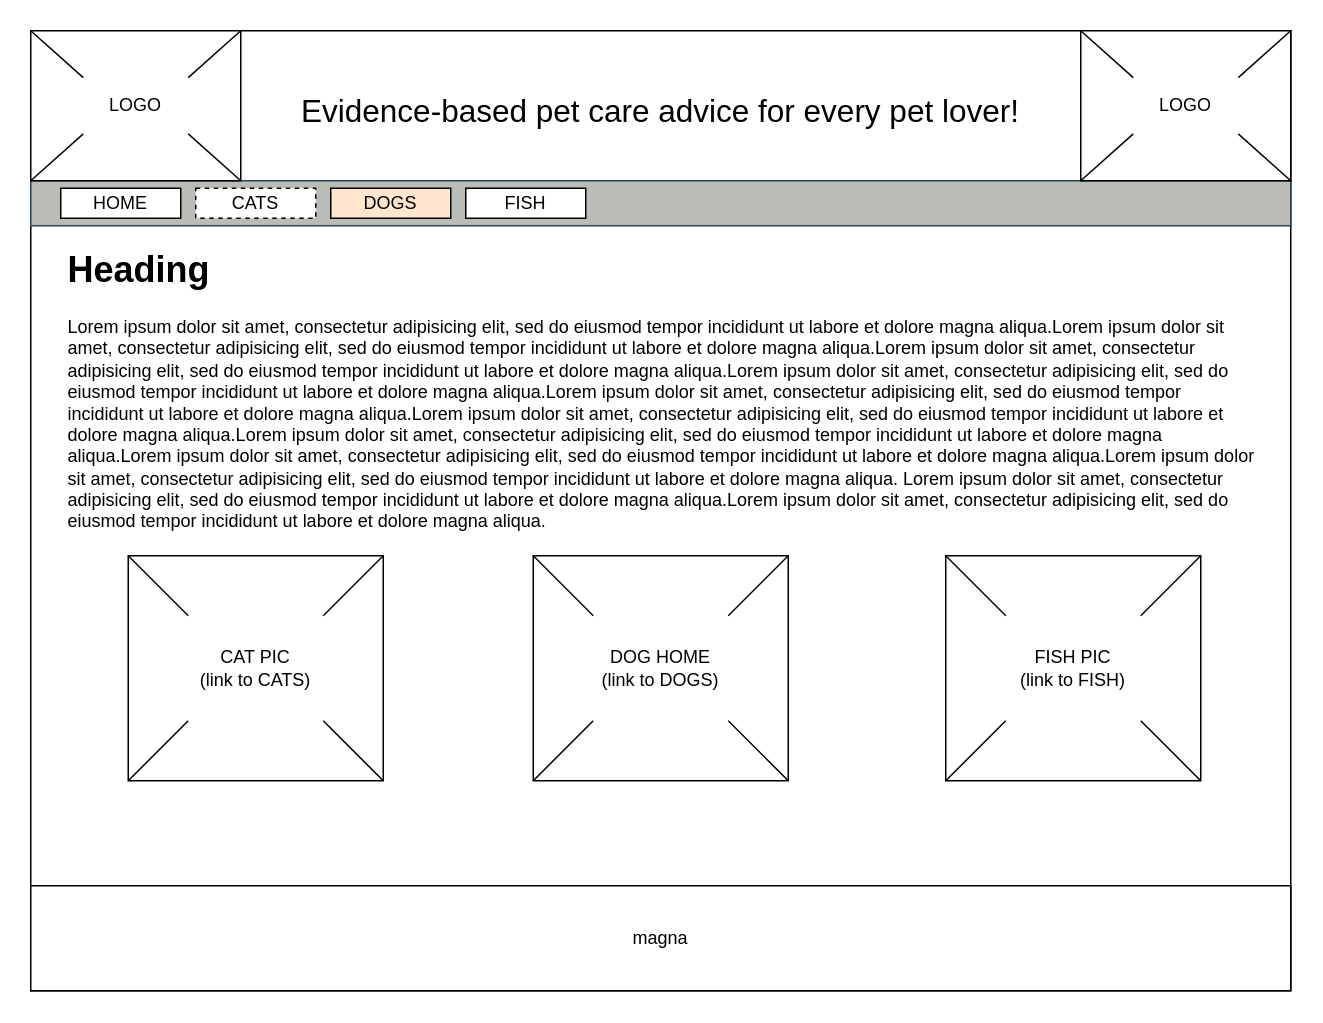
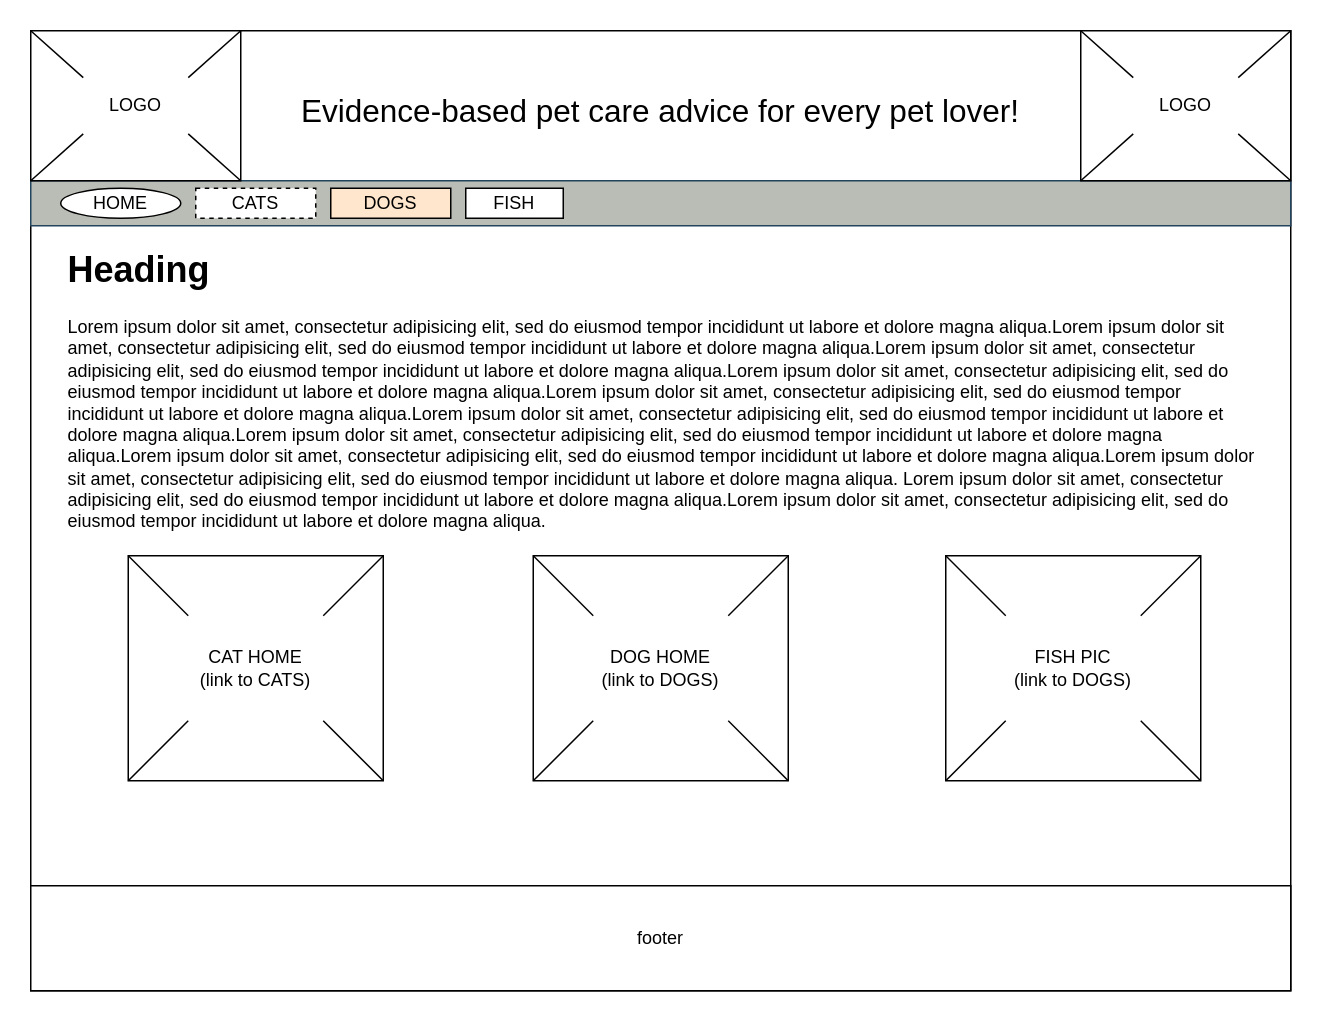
  <mxCell id="0" />
  <mxCell id="1" parent="0" />
  <mxCell id="2" value="" style="rounded=0;whiteSpace=wrap;html=1;" vertex="1" parent="1"><mxGeometry width="840" height="640" as="geometry" x="20" y="20" /></mxCell>
  <mxCell id="3" value="&lt;font style=&quot;font-size: 21px;&quot;&gt;Evidence-based pet care advice for every pet lover!&lt;/font&gt;" style="text;html=1;align=center;verticalAlign=middle;whiteSpace=wrap;rounded=0;" vertex="1" parent="1"><mxGeometry x="170" y="45" width="540" height="55" as="geometry" /></mxCell>
  <mxCell id="4" value="" style="rounded=0;whiteSpace=wrap;html=1;fillColor=#babdb6;strokeColor=#23445d;" vertex="1" parent="1"><mxGeometry y="120" width="840" height="30" as="geometry" x="20" /></mxCell>
- <mxCell id="5" value="HOME" style="rounded=0;whiteSpace=wrap;html=1;" vertex="1" parent="1"><mxGeometry x="40" y="125" width="80" height="20" as="geometry" /></mxCell>
+ <mxCell id="5" value="HOME" style="ellipse;whiteSpace=wrap;html=1;" vertex="1" parent="1"><mxGeometry x="40" y="125" width="80" height="20" as="geometry" /></mxCell>
  <mxCell id="6" value="CATS" style="rounded=0;whiteSpace=wrap;html=1;dashed=1;" vertex="1" parent="1"><mxGeometry x="130" y="125" width="80" height="20" as="geometry" /></mxCell>
  <mxCell id="7" value="DOGS" style="rounded=0;whiteSpace=wrap;html=1;fillColor=#ffe6cc;" vertex="1" parent="1"><mxGeometry x="220" y="125" width="80" height="20" as="geometry" /></mxCell>
- <mxCell id="8" value="FISH" style="rounded=0;whiteSpace=wrap;html=1;" vertex="1" parent="1"><mxGeometry x="310" y="125" width="80" height="20" as="geometry" /></mxCell>
+ <mxCell id="8" value="FISH" style="rounded=0;whiteSpace=wrap;html=1;" vertex="1" parent="1"><mxGeometry x="310" y="125" width="65" height="20" as="geometry" /></mxCell>
  <mxCell id="9" value="&lt;h1&gt;Heading&lt;/h1&gt;&lt;p&gt;Lorem ipsum dolor sit amet, consectetur adipisicing elit, sed do eiusmod tempor incididunt ut labore et dolore magna aliqua.Lorem ipsum dolor sit amet, consectetur adipisicing elit, sed do eiusmod tempor incididunt ut labore et dolore magna aliqua.Lorem ipsum dolor sit amet, consectetur adipisicing elit, sed do eiusmod tempor incididunt ut labore et dolore magna aliqua.Lorem ipsum dolor sit amet, consectetur adipisicing elit, sed do eiusmod tempor incididunt ut labore et dolore magna aliqua.Lorem ipsum dolor sit amet, consectetur adipisicing elit, sed do eiusmod tempor incididunt ut labore et dolore magna aliqua.Lorem ipsum dolor sit amet, consectetur adipisicing elit, sed do eiusmod tempor incididunt ut labore et dolore magna aliqua.Lorem ipsum dolor sit amet, consectetur adipisicing elit, sed do eiusmod tempor incididunt ut labore et dolore magna aliqua.Lorem ipsum dolor sit amet, consectetur adipisicing elit, sed do eiusmod tempor incididunt ut labore et dolore magna aliqua.Lorem ipsum dolor sit amet, consectetur adipisicing elit, sed do eiusmod tempor incididunt ut labore et dolore magna aliqua. Lorem ipsum dolor sit amet, consectetur adipisicing elit, sed do eiusmod tempor incididunt ut labore et dolore magna aliqua.Lorem ipsum dolor sit amet, consectetur adipisicing elit, sed do eiusmod tempor incididunt ut labore et dolore magna aliqua.&lt;/p&gt;" style="text;html=1;spacing=5;spacingTop=-20;whiteSpace=wrap;overflow=hidden;rounded=0;" vertex="1" parent="1"><mxGeometry x="40" y="160" width="800" height="200" as="geometry" /></mxCell>
  <mxCell id="10" value="" style="group" vertex="1" connectable="0" parent="1"><mxGeometry x="630" y="370" width="170" height="150" as="geometry" /></mxCell>
  <mxCell id="11" value="" style="rounded=0;whiteSpace=wrap;html=1;" vertex="1" parent="10"><mxGeometry width="170" height="150" as="geometry" /></mxCell>
  <mxCell id="12" value="" style="endArrow=none;html=1;rounded=0;exitX=0;exitY=1;exitDx=0;exitDy=0;entryX=0;entryY=1;entryDx=0;entryDy=0;" edge="1" parent="10" source="11" target="14"><mxGeometry width="50" height="50" relative="1" as="geometry"><mxPoint x="390" y="380" as="sourcePoint" /><mxPoint x="440" y="330" as="targetPoint" /></mxGeometry></mxCell>
  <mxCell id="13" value="" style="endArrow=none;html=1;rounded=0;exitX=1;exitY=1;exitDx=0;exitDy=0;entryX=1;entryY=1;entryDx=0;entryDy=0;" edge="1" parent="10" source="14" target="11"><mxGeometry width="50" height="50" relative="1" as="geometry"><mxPoint x="390" y="380" as="sourcePoint" /><mxPoint x="440" y="330" as="targetPoint" /></mxGeometry></mxCell>
- <mxCell id="14" value="&lt;div&gt;FISH PIC&lt;/div&gt;&lt;div&gt;(link to FISH)&lt;br&gt;&lt;/div&gt;" style="text;html=1;align=center;verticalAlign=middle;whiteSpace=wrap;rounded=0;" vertex="1" parent="10"><mxGeometry x="40" y="40" width="90" height="70" as="geometry" /></mxCell>
+ <mxCell id="14" value="&lt;div&gt;FISH PIC&lt;/div&gt;&lt;div&gt;(link to DOGS)&lt;br&gt;&lt;/div&gt;" style="text;html=1;align=center;verticalAlign=middle;whiteSpace=wrap;rounded=0;" vertex="1" parent="10"><mxGeometry x="40" y="40" width="90" height="70" as="geometry" /></mxCell>
  <mxCell id="15" value="" style="endArrow=none;html=1;rounded=0;entryX=1;entryY=0;entryDx=0;entryDy=0;exitX=1;exitY=0;exitDx=0;exitDy=0;" edge="1" parent="10" source="14" target="11"><mxGeometry width="50" height="50" relative="1" as="geometry"><mxPoint x="-110" y="90" as="sourcePoint" /><mxPoint x="-60" y="40" as="targetPoint" /></mxGeometry></mxCell>
  <mxCell id="16" value="" style="endArrow=none;html=1;rounded=0;entryX=0;entryY=0;entryDx=0;entryDy=0;exitX=0;exitY=0;exitDx=0;exitDy=0;" edge="1" parent="10" source="14" target="11"><mxGeometry width="50" height="50" relative="1" as="geometry"><mxPoint x="-100" y="70" as="sourcePoint" /><mxPoint x="-50" y="20" as="targetPoint" /></mxGeometry></mxCell>
  <mxCell id="17" value="" style="group" vertex="1" connectable="0" parent="1"><mxGeometry x="355" y="370" width="170" height="150" as="geometry" /></mxCell>
  <mxCell id="18" value="" style="rounded=0;whiteSpace=wrap;html=1;" vertex="1" parent="17"><mxGeometry width="170" height="150" as="geometry" /></mxCell>
  <mxCell id="19" value="" style="endArrow=none;html=1;rounded=0;exitX=0;exitY=1;exitDx=0;exitDy=0;entryX=0;entryY=1;entryDx=0;entryDy=0;" edge="1" parent="17" source="18" target="21"><mxGeometry width="50" height="50" relative="1" as="geometry"><mxPoint x="390" y="380" as="sourcePoint" /><mxPoint x="440" y="330" as="targetPoint" /></mxGeometry></mxCell>
  <mxCell id="20" value="" style="endArrow=none;html=1;rounded=0;exitX=1;exitY=1;exitDx=0;exitDy=0;entryX=1;entryY=1;entryDx=0;entryDy=0;" edge="1" parent="17" source="21" target="18"><mxGeometry width="50" height="50" relative="1" as="geometry"><mxPoint x="390" y="380" as="sourcePoint" /><mxPoint x="440" y="330" as="targetPoint" /></mxGeometry></mxCell>
  <mxCell id="21" value="&lt;div&gt;DOG HOME&lt;/div&gt;&lt;div&gt;(link to DOGS)&lt;br&gt;&lt;/div&gt;" style="text;html=1;align=center;verticalAlign=middle;whiteSpace=wrap;rounded=0;" vertex="1" parent="17"><mxGeometry x="40" y="40" width="90" height="70" as="geometry" /></mxCell>
  <mxCell id="22" value="" style="endArrow=none;html=1;rounded=0;entryX=1;entryY=0;entryDx=0;entryDy=0;exitX=1;exitY=0;exitDx=0;exitDy=0;" edge="1" parent="17" source="21" target="18"><mxGeometry width="50" height="50" relative="1" as="geometry"><mxPoint x="-110" y="90" as="sourcePoint" /><mxPoint x="-60" y="40" as="targetPoint" /></mxGeometry></mxCell>
  <mxCell id="23" value="" style="endArrow=none;html=1;rounded=0;entryX=0;entryY=0;entryDx=0;entryDy=0;exitX=0;exitY=0;exitDx=0;exitDy=0;" edge="1" parent="17" source="21" target="18"><mxGeometry width="50" height="50" relative="1" as="geometry"><mxPoint x="-100" y="70" as="sourcePoint" /><mxPoint x="-50" y="20" as="targetPoint" /></mxGeometry></mxCell>
  <mxCell id="24" value="" style="group" vertex="1" connectable="0" parent="1"><mxGeometry x="85" y="370" width="170" height="150" as="geometry" /></mxCell>
  <mxCell id="25" value="" style="rounded=0;whiteSpace=wrap;html=1;" vertex="1" parent="24"><mxGeometry width="170" height="150" as="geometry" /></mxCell>
  <mxCell id="26" value="" style="endArrow=none;html=1;rounded=0;exitX=0;exitY=1;exitDx=0;exitDy=0;entryX=0;entryY=1;entryDx=0;entryDy=0;" edge="1" parent="24" source="25" target="28"><mxGeometry width="50" height="50" relative="1" as="geometry"><mxPoint x="390" y="380" as="sourcePoint" /><mxPoint x="440" y="330" as="targetPoint" /></mxGeometry></mxCell>
  <mxCell id="27" value="" style="endArrow=none;html=1;rounded=0;exitX=1;exitY=1;exitDx=0;exitDy=0;entryX=1;entryY=1;entryDx=0;entryDy=0;" edge="1" parent="24" source="28" target="25"><mxGeometry width="50" height="50" relative="1" as="geometry"><mxPoint x="390" y="380" as="sourcePoint" /><mxPoint x="440" y="330" as="targetPoint" /></mxGeometry></mxCell>
- <mxCell id="28" value="&lt;div&gt;CAT PIC&lt;/div&gt;&lt;div&gt;(link to CATS)&lt;br&gt;&lt;/div&gt;" style="text;html=1;align=center;verticalAlign=middle;whiteSpace=wrap;rounded=0;" vertex="1" parent="24"><mxGeometry x="40" y="40" width="90" height="70" as="geometry" /></mxCell>
+ <mxCell id="28" value="&lt;div&gt;CAT HOME&lt;/div&gt;&lt;div&gt;(link to CATS)&lt;br&gt;&lt;/div&gt;" style="text;html=1;align=center;verticalAlign=middle;whiteSpace=wrap;rounded=0;" vertex="1" parent="24"><mxGeometry x="40" y="40" width="90" height="70" as="geometry" /></mxCell>
  <mxCell id="29" value="" style="endArrow=none;html=1;rounded=0;entryX=1;entryY=0;entryDx=0;entryDy=0;exitX=1;exitY=0;exitDx=0;exitDy=0;" edge="1" parent="24" source="28" target="25"><mxGeometry width="50" height="50" relative="1" as="geometry"><mxPoint x="-110" y="90" as="sourcePoint" /><mxPoint x="-60" y="40" as="targetPoint" /></mxGeometry></mxCell>
  <mxCell id="30" value="" style="endArrow=none;html=1;rounded=0;entryX=0;entryY=0;entryDx=0;entryDy=0;exitX=0;exitY=0;exitDx=0;exitDy=0;" edge="1" parent="24" source="28" target="25"><mxGeometry width="50" height="50" relative="1" as="geometry"><mxPoint x="-100" y="70" as="sourcePoint" /><mxPoint x="-50" y="20" as="targetPoint" /></mxGeometry></mxCell>
- <mxCell id="31" value="magna" style="rounded=0;whiteSpace=wrap;html=1;" vertex="1" parent="1"><mxGeometry y="590" width="840" height="70" as="geometry" x="20" /></mxCell>
+ <mxCell id="31" value="footer" style="rounded=0;whiteSpace=wrap;html=1;" vertex="1" parent="1"><mxGeometry y="590" width="840" height="70" as="geometry" x="20" /></mxCell>
  <mxCell id="32" value="" style="group" vertex="1" connectable="0" parent="1"><mxGeometry width="140" height="100" as="geometry" x="20" y="20" /></mxCell>
  <mxCell id="33" value="" style="rounded=0;whiteSpace=wrap;html=1;" vertex="1" parent="32"><mxGeometry width="140" height="100" as="geometry" /></mxCell>
  <mxCell id="34" value="" style="endArrow=none;html=1;rounded=0;exitX=0;exitY=1;exitDx=0;exitDy=0;entryX=0;entryY=1;entryDx=0;entryDy=0;" edge="1" parent="32" source="33" target="36"><mxGeometry width="50" height="50" relative="1" as="geometry"><mxPoint x="455.0" y="475" as="sourcePoint" /><mxPoint x="513.333" y="412.5" as="targetPoint" /></mxGeometry></mxCell>
  <mxCell id="35" value="" style="endArrow=none;html=1;rounded=0;exitX=1;exitY=1;exitDx=0;exitDy=0;entryX=1;entryY=1;entryDx=0;entryDy=0;" edge="1" parent="32" source="36" target="33"><mxGeometry width="50" height="50" relative="1" as="geometry"><mxPoint x="455.0" y="475" as="sourcePoint" /><mxPoint x="513.333" y="412.5" as="targetPoint" /></mxGeometry></mxCell>
  <mxCell id="36" value="LOGO" style="text;html=1;align=center;verticalAlign=middle;whiteSpace=wrap;rounded=0;" vertex="1" parent="32"><mxGeometry x="35" y="31.25" width="70" height="37.5" as="geometry" /></mxCell>
  <mxCell id="37" value="" style="endArrow=none;html=1;rounded=0;entryX=1;entryY=0;entryDx=0;entryDy=0;exitX=1;exitY=0;exitDx=0;exitDy=0;" edge="1" parent="32" source="36" target="33"><mxGeometry width="50" height="50" relative="1" as="geometry"><mxPoint x="-128.333" y="112.5" as="sourcePoint" /><mxPoint x="-70" y="50" as="targetPoint" /></mxGeometry></mxCell>
  <mxCell id="38" value="" style="endArrow=none;html=1;rounded=0;entryX=0;entryY=0;entryDx=0;entryDy=0;exitX=0;exitY=0;exitDx=0;exitDy=0;" edge="1" parent="32" source="36" target="33"><mxGeometry width="50" height="50" relative="1" as="geometry"><mxPoint x="-116.667" y="87.5" as="sourcePoint" /><mxPoint x="-58.333" y="25" as="targetPoint" /></mxGeometry></mxCell>
  <mxCell id="39" value="" style="group" vertex="1" connectable="0" parent="1"><mxGeometry x="720" width="140" height="100" as="geometry" y="20" /></mxCell>
  <mxCell id="40" value="" style="rounded=0;whiteSpace=wrap;html=1;" vertex="1" parent="39"><mxGeometry width="140" height="100" as="geometry" /></mxCell>
  <mxCell id="41" value="" style="endArrow=none;html=1;rounded=0;exitX=0;exitY=1;exitDx=0;exitDy=0;entryX=0;entryY=1;entryDx=0;entryDy=0;" edge="1" parent="39" source="40" target="43"><mxGeometry width="50" height="50" relative="1" as="geometry"><mxPoint x="455.0" y="475" as="sourcePoint" /><mxPoint x="513.333" y="412.5" as="targetPoint" /></mxGeometry></mxCell>
  <mxCell id="42" value="" style="endArrow=none;html=1;rounded=0;exitX=1;exitY=1;exitDx=0;exitDy=0;entryX=1;entryY=1;entryDx=0;entryDy=0;" edge="1" parent="39" source="43" target="40"><mxGeometry width="50" height="50" relative="1" as="geometry"><mxPoint x="455.0" y="475" as="sourcePoint" /><mxPoint x="513.333" y="412.5" as="targetPoint" /></mxGeometry></mxCell>
  <mxCell id="43" value="LOGO" style="text;html=1;align=center;verticalAlign=middle;whiteSpace=wrap;rounded=0;" vertex="1" parent="39"><mxGeometry x="35" y="31.25" width="70" height="37.5" as="geometry" /></mxCell>
  <mxCell id="44" value="" style="endArrow=none;html=1;rounded=0;entryX=1;entryY=0;entryDx=0;entryDy=0;exitX=1;exitY=0;exitDx=0;exitDy=0;" edge="1" parent="39" source="43" target="40"><mxGeometry width="50" height="50" relative="1" as="geometry"><mxPoint x="-128.333" y="112.5" as="sourcePoint" /><mxPoint x="-70" y="50" as="targetPoint" /></mxGeometry></mxCell>
  <mxCell id="45" value="" style="endArrow=none;html=1;rounded=0;entryX=0;entryY=0;entryDx=0;entryDy=0;exitX=0;exitY=0;exitDx=0;exitDy=0;" edge="1" parent="39" source="43" target="40"><mxGeometry width="50" height="50" relative="1" as="geometry"><mxPoint x="-116.667" y="87.5" as="sourcePoint" /><mxPoint x="-58.333" y="25" as="targetPoint" /></mxGeometry></mxCell>
